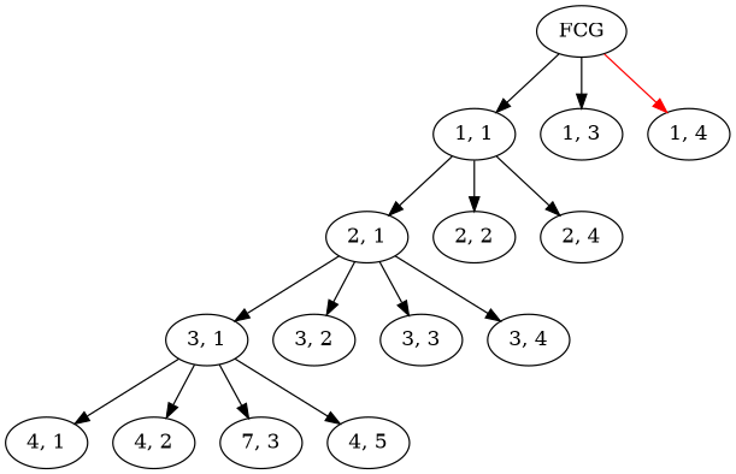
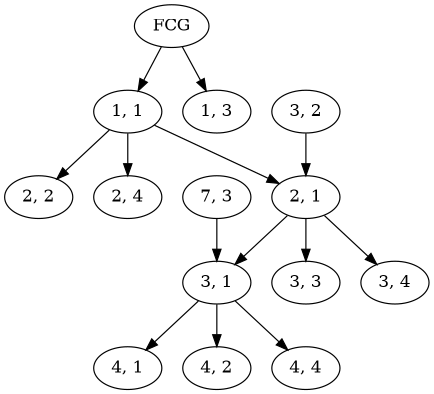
  digraph {
    edge [color=black]
    FCG
    "1, 1"
    "1, 3"
-   "1, 4"
    "2, 1"
    "2, 2"
    "2, 4"
    "3, 1"
    "3, 2"
    "3, 3"
    "3, 4"
    "4, 1"
    "4, 2"
    n14 [label="7, 3"]
-   "4, 4" [label="4, 5"]
+   "4, 4"
    FCG -> "1, 1" [color=""]
    FCG -> "1, 3" [color=""]
-   FCG -> "1, 4" [color=red]
    "1, 1" -> "2, 1"
    "1, 1" -> "2, 2"
    "1, 1" -> "2, 4"
    "2, 1" -> "3, 1"
-   "2, 1" -> "3, 2"
+   "3, 2" -> "2, 1"
    "2, 1" -> "3, 3"
    "2, 1" -> "3, 4"
    "3, 1" -> "4, 1"
    "3, 1" -> "4, 2"
-   "3, 1" -> n14
+   n14 -> "3, 1"
    "3, 1" -> "4, 4"
  }
